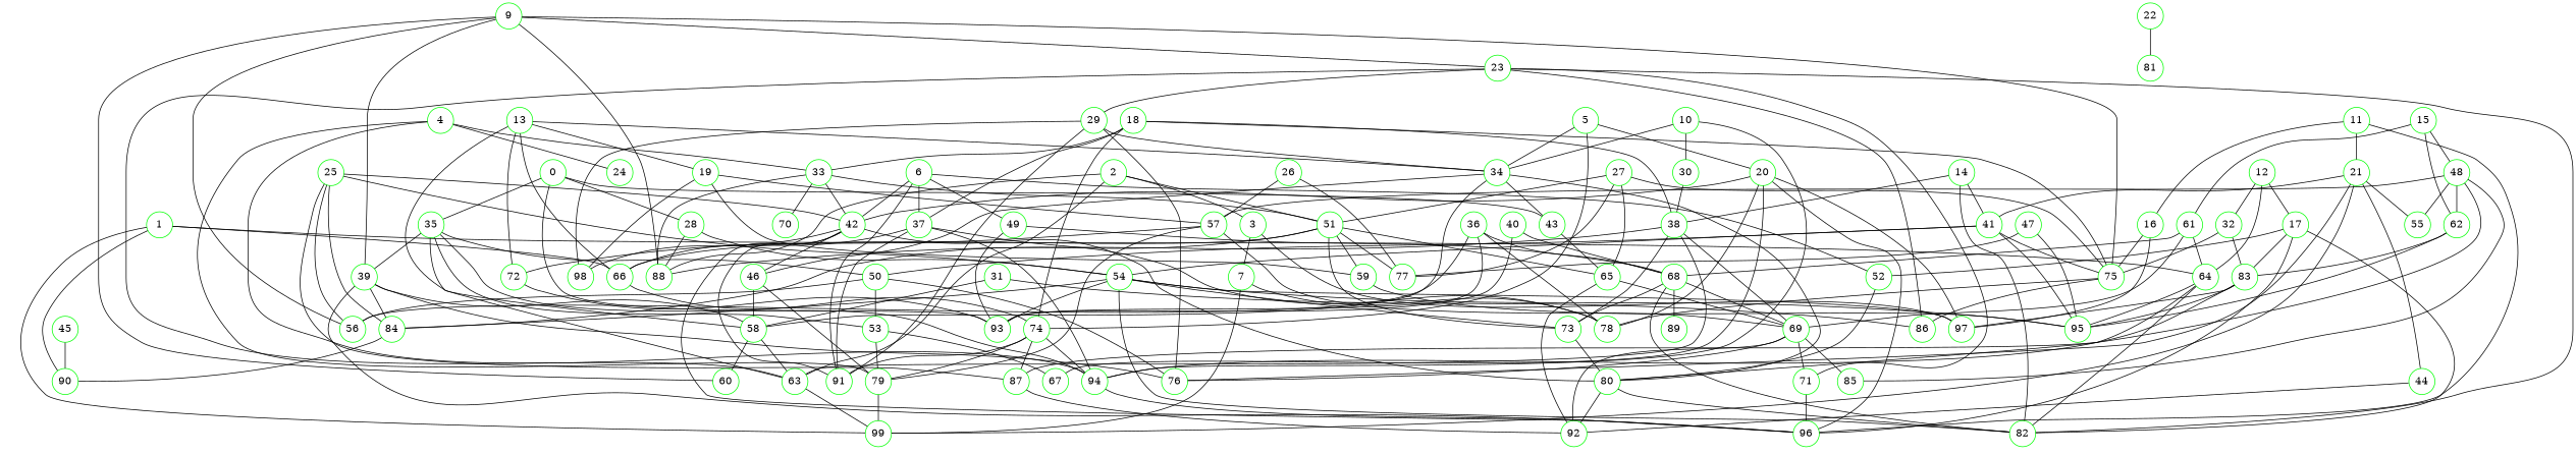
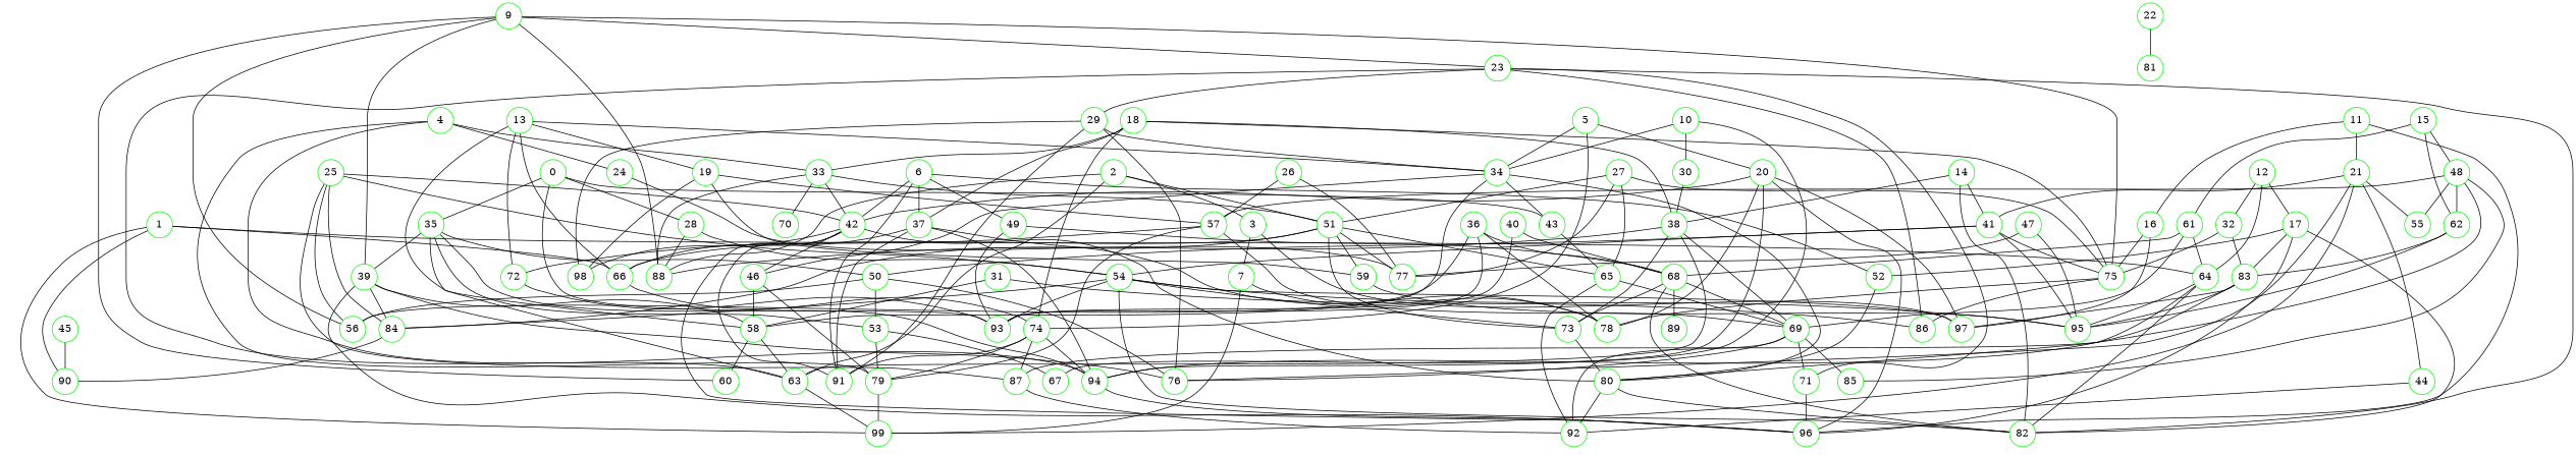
  graph {
    node [color=green fillcolor=white fixedsize=true shape=circle style=filled]
    0
    35
    43
    28
    93
    50
    53
    39
    63
    94
    65
    54
    88
    56
    76
    67
    79
    96
    84
    58
    99
    90
    60
    69
    92
    85
    71
    97
    82
    73
    95
    80
    1
    64
    66
    74
    87
    91
    2
    3
    51
    7
    59
    77
    78
    4
    33
    24
    70
    42
    98
    46
    5
    34
    20
    6
    49
    52
    37
    68
    89
    47
    9
    23
    75
    86
    29
    10
    30
    38
    11
    16
    21
    55
    41
    44
    12
    32
    17
    83
    13
    19
    72
    57
    14
    15
    48
    62
    61
    18
    22
    81
    25
    26
    27
    31
    36
    40
    45
    0 -- 35
    0 -- 43
    0 -- 28
    0 -- 93
    35 -- 50
    35 -- 53
    35 -- 39
    35 -- 63
    35 -- 94
    43 -- 65
    28 -- 54
    28 -- 88
    50 -- 53
    50 -- 56
    50 -- 76
    53 -- 67
    53 -- 79
    39 -- 76
    39 -- 96
    39 -- 84
    39 -- 58
    63 -- 99
    94 -- 96
    65 -- 69
    65 -- 92
    54 -- 93
    54 -- 84
    54 -- 97
    54 -- 82
    54 -- 73
    54 -- 95
    79 -- 99
    84 -- 90
    58 -- 63
    58 -- 60
    69 -- 76
    69 -- 92
    69 -- 85
    69 -- 71
    71 -- 96
    73 -- 80
    80 -- 92
    80 -- 82
    1 -- 99
    1 -- 90
    1 -- 64
    1 -- 66
    64 -- 82
    64 -- 95
    64 -- 80
    66 -- 74
    74 -- 94
    74 -- 79
    74 -- 87
    74 -- 91
    87 -- 92
    2 -- 63
    2 -- 88
    2 -- 3
    2 -- 51
    3 -- 97
    3 -- 7
    51 -- 65
    51 -- 84
    51 -- 73
    51 -- 66
    51 -- 59
    51 -- 77
    7 -- 99
    7 -- 78
    59 -- 95
    4 -- 94
    4 -- 79
    4 -- 33
    4 -- 24
    33 -- 88
    33 -- 51
    33 -- 70
    33 -- 42
+   24 -- 77
    42 -- 96
    42 -- 80
    42 -- 91
    42 -- 98
    42 -- 46
    46 -- 79
    46 -- 58
    5 -- 74
    5 -- 34
    5 -- 20
    34 -- 43
    34 -- 58
    34 -- 80
    34 -- 46
    20 -- 67
    20 -- 96
    20 -- 97
    20 -- 78
    20 -- 42
    6 -- 91
    6 -- 42
    6 -- 49
    6 -- 52
    6 -- 37
    49 -- 93
    49 -- 68
    52 -- 80
    37 -- 94
    37 -- 66
    37 -- 91
    37 -- 78
    68 -- 69
    68 -- 82
    68 -- 73
    68 -- 89
    47 -- 95
    47 -- 77
    9 -- 39
    9 -- 88
    9 -- 56
    9 -- 60
    9 -- 23
    9 -- 75
    23 -- 63
    23 -- 71
    23 -- 82
    23 -- 86
    23 -- 29
    75 -- 78
    75 -- 86
    29 -- 76
    29 -- 91
    29 -- 98
    29 -- 34
    10 -- 94
    10 -- 34
    10 -- 30
    30 -- 38
    38 -- 63
    38 -- 88
    38 -- 69
    38 -- 73
    11 -- 96
    11 -- 16
    11 -- 21
    16 -- 97
    16 -- 75
    21 -- 76
    21 -- 99
    21 -- 55
    21 -- 41
    21 -- 44
    41 -- 50
    41 -- 54
    41 -- 95
    41 -- 75
    44 -- 92
    12 -- 64
    12 -- 32
    12 -- 17
    32 -- 75
    32 -- 83
    17 -- 96
    17 -- 82
    17 -- 52
    17 -- 83
    83 -- 94
    83 -- 97
    83 -- 95
    13 -- 58
    13 -- 66
    13 -- 34
    13 -- 19
    13 -- 72
    19 -- 59
    19 -- 98
    19 -- 57
    72 -- 93
    57 -- 79
    57 -- 69
    57 -- 72
    14 -- 82
    14 -- 38
    14 -- 41
    15 -- 48
    15 -- 62
    15 -- 61
    48 -- 85
    48 -- 87
    48 -- 55
    48 -- 57
    48 -- 62
    62 -- 95
    62 -- 83
    61 -- 69
    61 -- 64
    61 -- 68
    18 -- 74
    18 -- 33
    18 -- 37
    18 -- 75
    18 -- 38
    22 -- 81
    25 -- 54
    25 -- 56
    25 -- 84
    25 -- 87
    25 -- 42
    26 -- 77
    26 -- 57
    27 -- 65
    27 -- 51
    27 -- 77
    27 -- 75
    31 -- 58
    31 -- 86
    36 -- 93
    36 -- 56
    36 -- 78
    36 -- 68
    40 -- 93
    40 -- 68
    45 -- 90
  }
